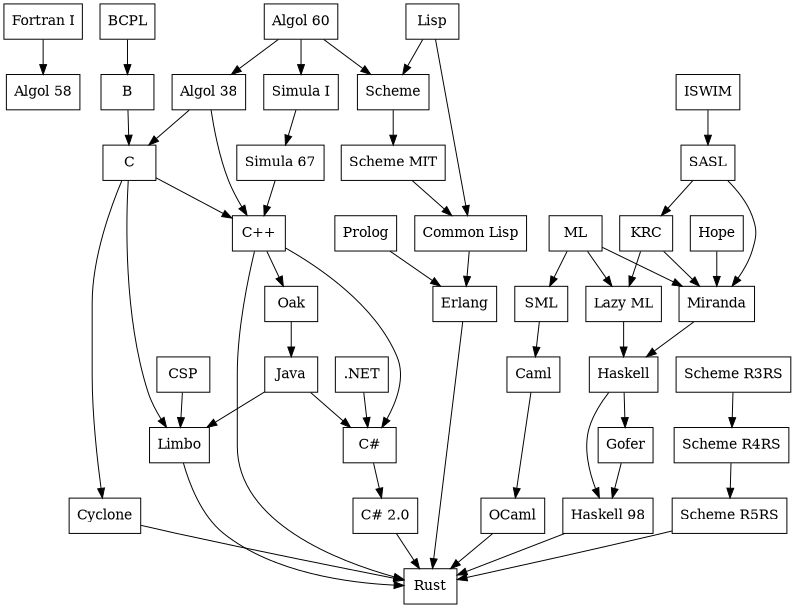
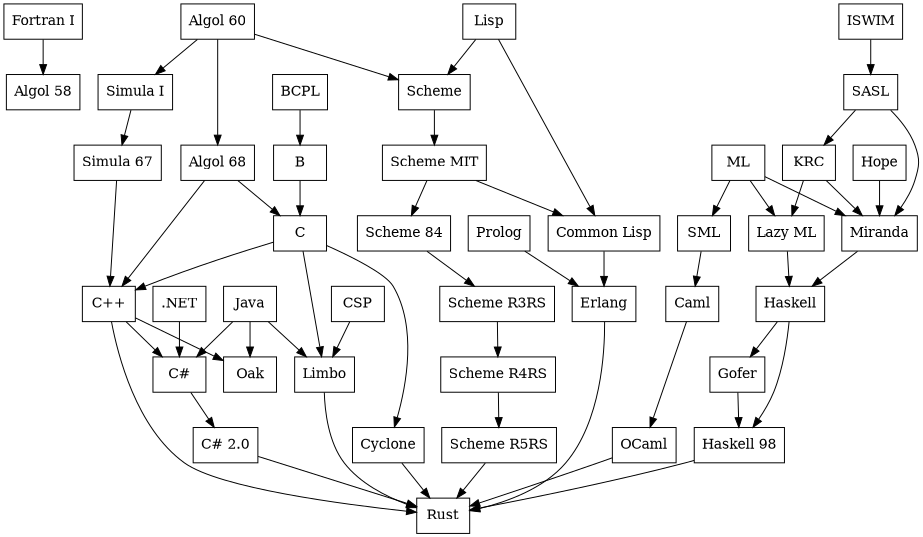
  digraph {
    node [shape=box]
    "Fortran I"
    "Algol 58"
    "Algol 60"
-   "Algol 68" [label="Algol 38"]
+   "Algol 68"
    "Simula I"
    Scheme
    C
    "C++"
    "Simula 67"
    "Scheme MIT"
    Limbo
    Cyclone
    Rust
    Oak
    "C#"
    BCPL
    B
    Java
    "C# 2.0"
    "Common Lisp"
+   "Scheme 84"
    Lisp
    Erlang
    "Scheme R3RS"
    Prolog
    ML
    SML
    "Lazy ML"
    Miranda
    Caml
    Haskell
    OCaml
    ISWIM
    SASL
    KRC
    Gofer
    "Haskell 98"
    Hope
    CSP
    "Scheme R4RS"
    "Scheme R5RS"
    ".NET"
    "Fortran I" -> "Algol 58"
    "Algol 60" -> "Algol 68"
    "Algol 60" -> "Simula I"
    "Algol 60" -> Scheme
    "Algol 68" -> C
    "Algol 68" -> "C++"
    "Simula I" -> "Simula 67"
    Scheme -> "Scheme MIT"
    C -> "C++"
    C -> Limbo
    C -> Cyclone
    "C++" -> Rust
    "C++" -> Oak
    "C++" -> "C#"
    "Simula 67" -> "C++"
    "Scheme MIT" -> "Common Lisp"
+   "Scheme MIT" -> "Scheme 84"
    Limbo -> Rust
    Cyclone -> Rust
-   Oak -> Java
+   Java -> Oak
    "C#" -> "C# 2.0"
    BCPL -> B
    B -> C
    Java -> Limbo
    Java -> "C#"
    "C# 2.0" -> Rust
    "Common Lisp" -> Erlang
+   "Scheme 84" -> "Scheme R3RS"
    Lisp -> Scheme
    Lisp -> "Common Lisp"
    Erlang -> Rust
    "Scheme R3RS" -> "Scheme R4RS"
    Prolog -> Erlang
    ML -> SML
    ML -> "Lazy ML"
    ML -> Miranda
    SML -> Caml
    "Lazy ML" -> Haskell
    Miranda -> Haskell
    Caml -> OCaml
    Haskell -> Gofer
    Haskell -> "Haskell 98"
    OCaml -> Rust
    ISWIM -> SASL
    SASL -> Miranda
    SASL -> KRC
    KRC -> "Lazy ML"
    KRC -> Miranda
    Gofer -> "Haskell 98"
    "Haskell 98" -> Rust
    Hope -> Miranda
    CSP -> Limbo
    "Scheme R4RS" -> "Scheme R5RS"
    "Scheme R5RS" -> Rust
    ".NET" -> "C#"
  }
